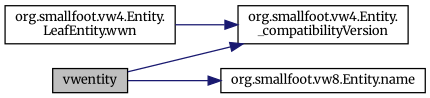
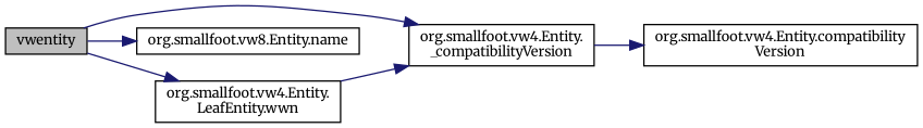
  digraph {
    fontname=Merriweather
    rankdir=LR
    node [color=black fillcolor=white fontname=Merriweather fontsize=10 shape=record style=filled]
    edge [color=midnightblue fontname=Merriweather fontsize=10 labelfontname=Helvetica labelfontsize=10 style=solid]
    n1 [fillcolor=grey75 fontcolor=black height=0.2 label=vwentity width=0.4]
    n2 [height=0.2 label="org.smallfoot.vw4.Entity.\l_compatibilityVersion" width=0.4]
    n3 [height=0.2 label="org.smallfoot.vw8.Entity.name" width=0.4]
    n4 [height=0.2 label="org.smallfoot.vw4.Entity.\lLeafEntity.wwn" width=0.4]
+   n5 [height=0.2 label="org.smallfoot.vw4.Entity.compatibility\lVersion" width=0.4]
    n1 -> n2
    n1 -> n3
+   n1 -> n4
+   n2 -> n5
    n4 -> n2
  }
